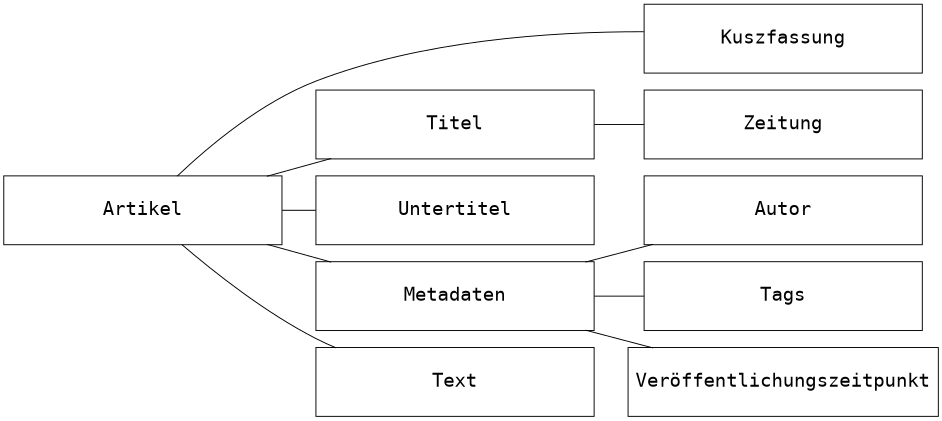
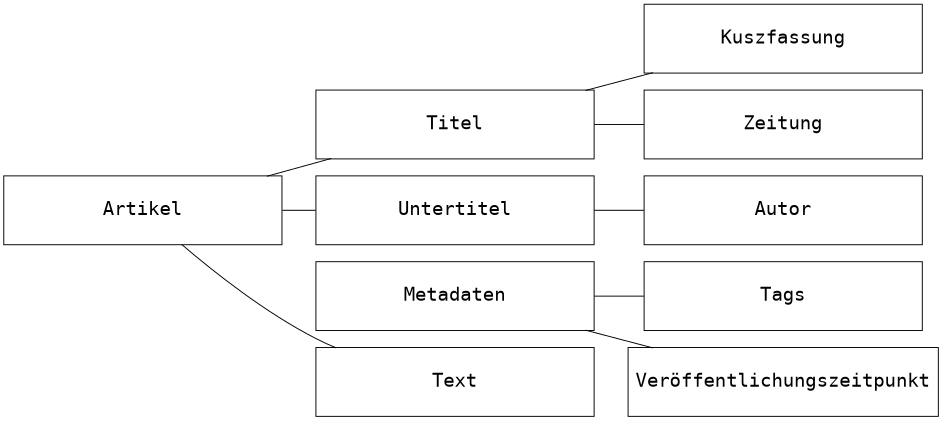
  graph {
    fontname="DejaVu Sans Mono"
    rankdir=LR
    node [fontname="DejaVu Sans Mono" fontsize=20 shape=record]
    edge [fontname="DejaVu Sans Mono"]
    Artikel [height=1 width=4.1]
    Titel [height=1 width=4.1]
    Untertitel [height=1 width=4.1]
    Metadaten [height=1 width=4.1]
    Kuszfassung [height=1 width=4.1]
    Text [height=1 width=4.1]
    Zeitung [height=1 width=4.1]
    Autor [height=1 width=4.1]
    Tags [height=1 width=4.1]
    "Veröffentlichungszeitpunkt" [height=1 width=4.1]
    Artikel -- Titel
    Artikel -- Untertitel
-   Artikel -- Metadaten
-   Artikel -- Kuszfassung
+   Titel -- Kuszfassung
    Artikel -- Text
    Titel -- Zeitung
-   Metadaten -- Autor
+   Untertitel -- Autor
    Metadaten -- Tags
    Metadaten -- "Veröffentlichungszeitpunkt"
  }
